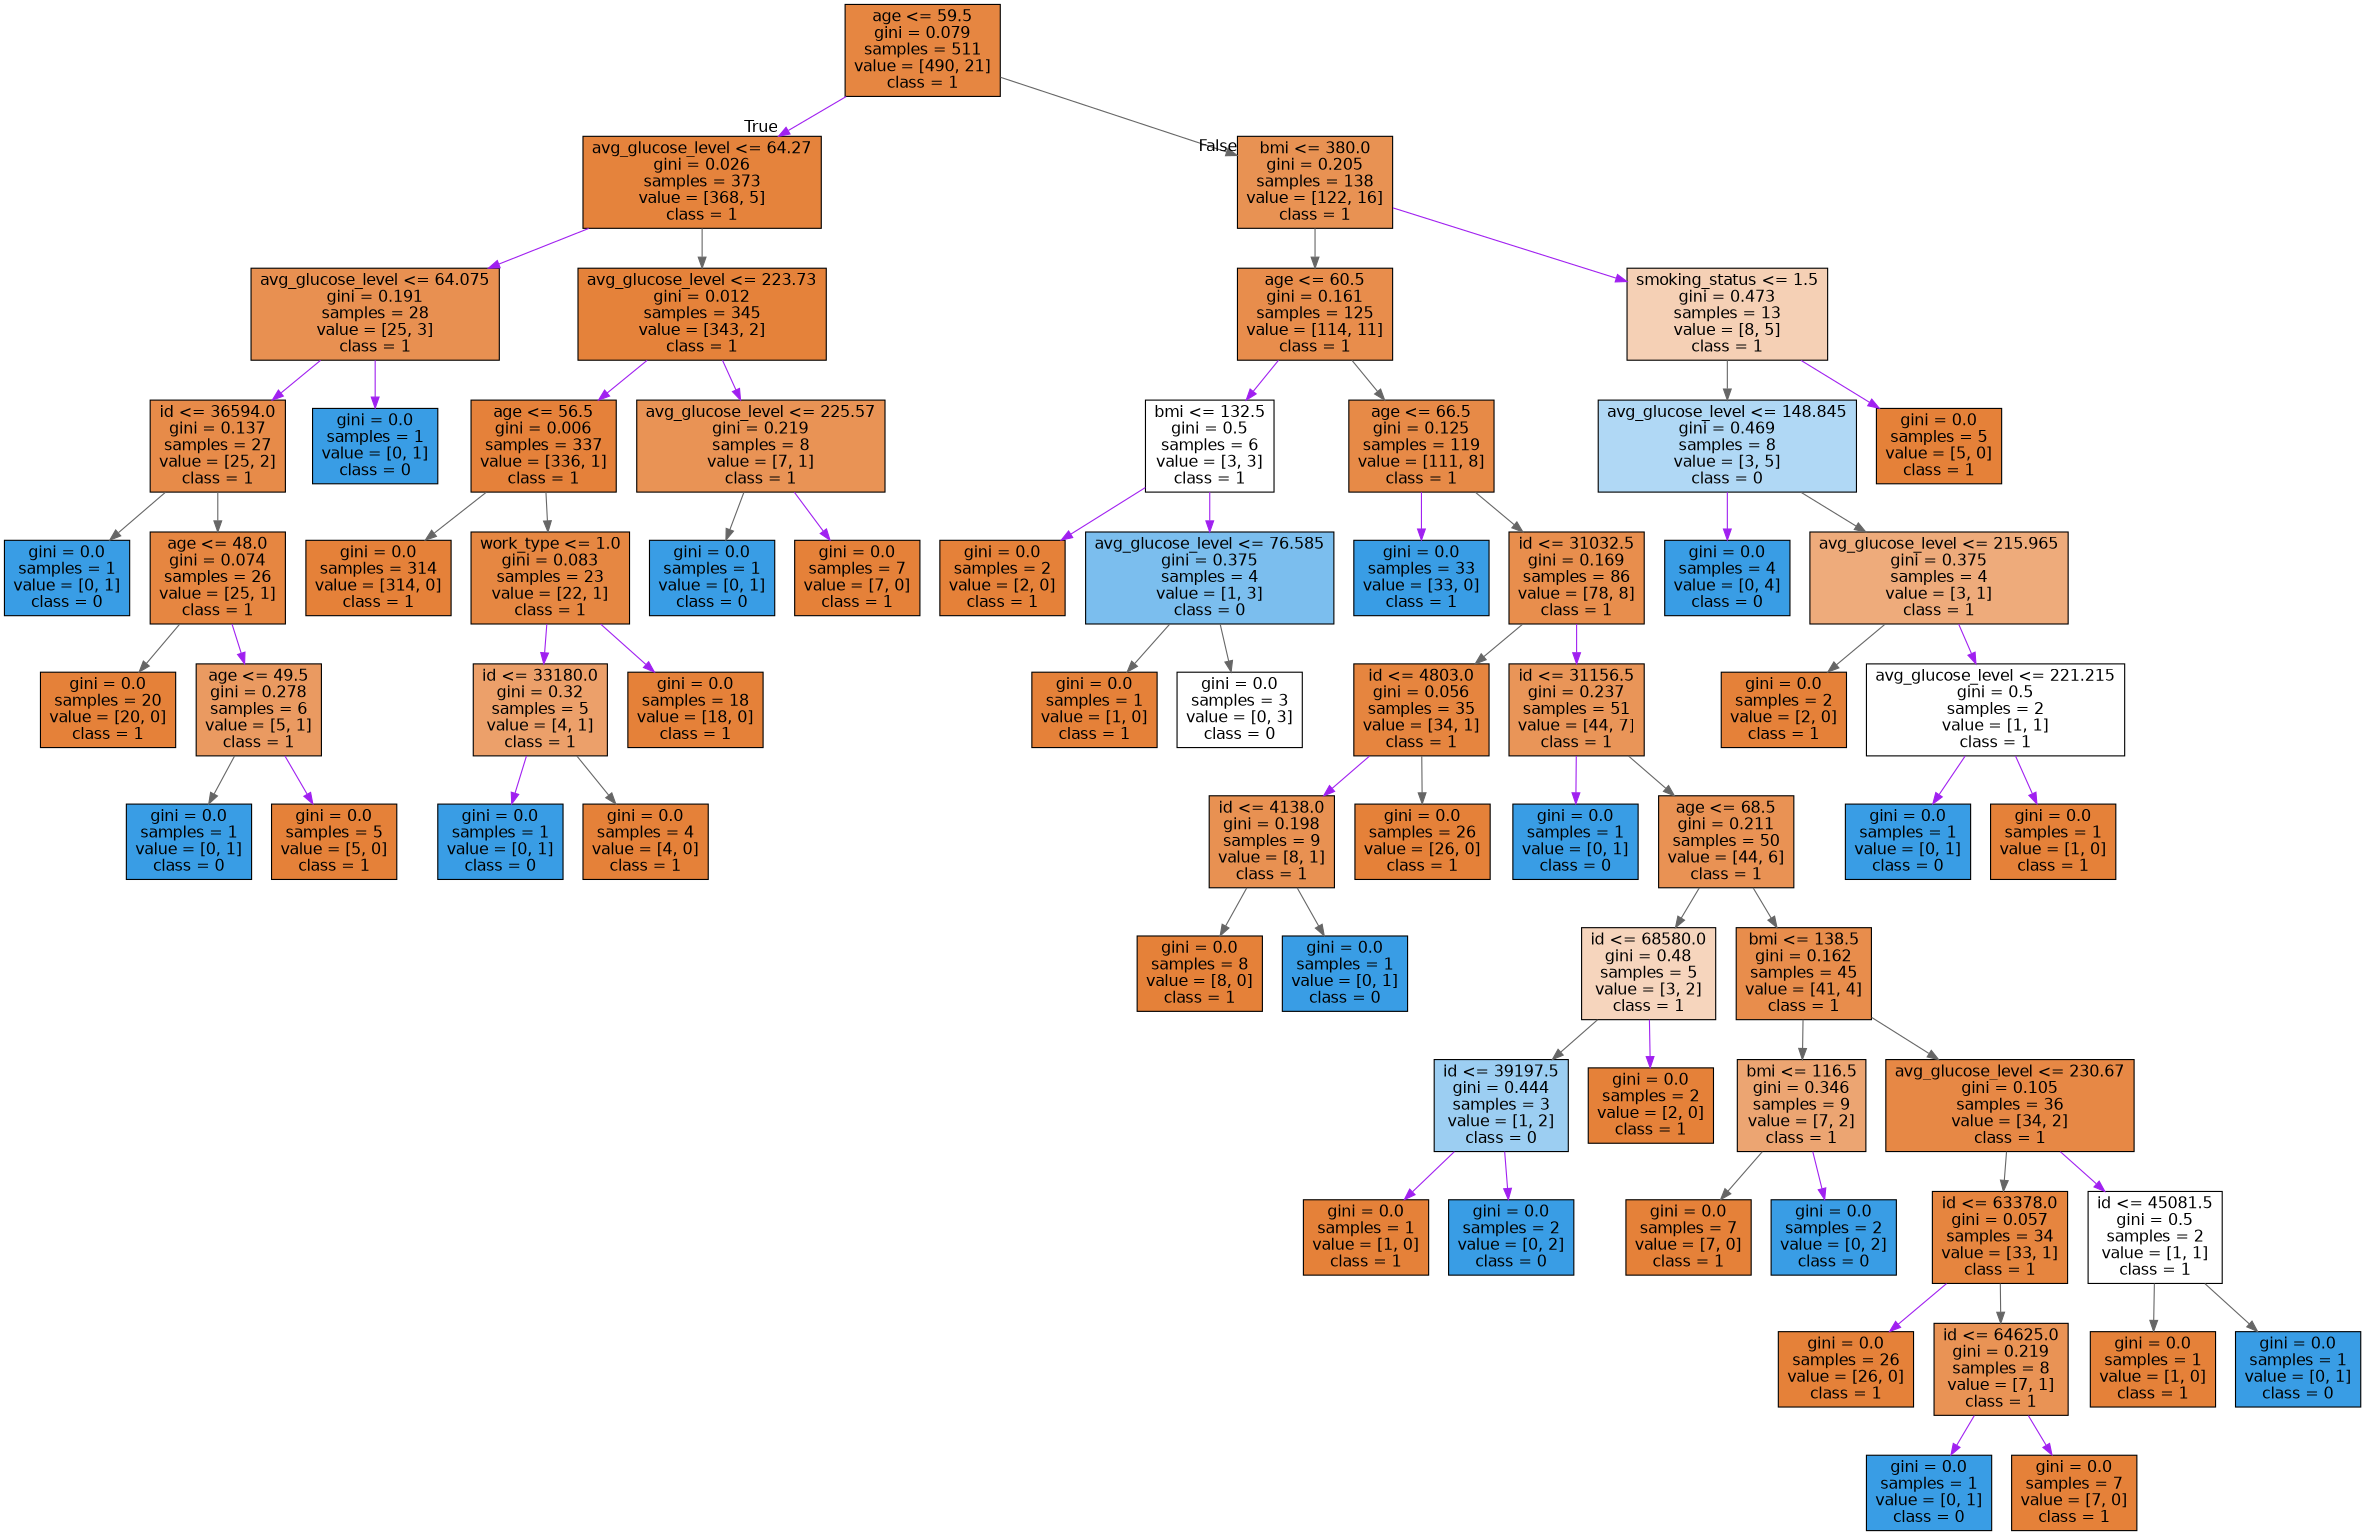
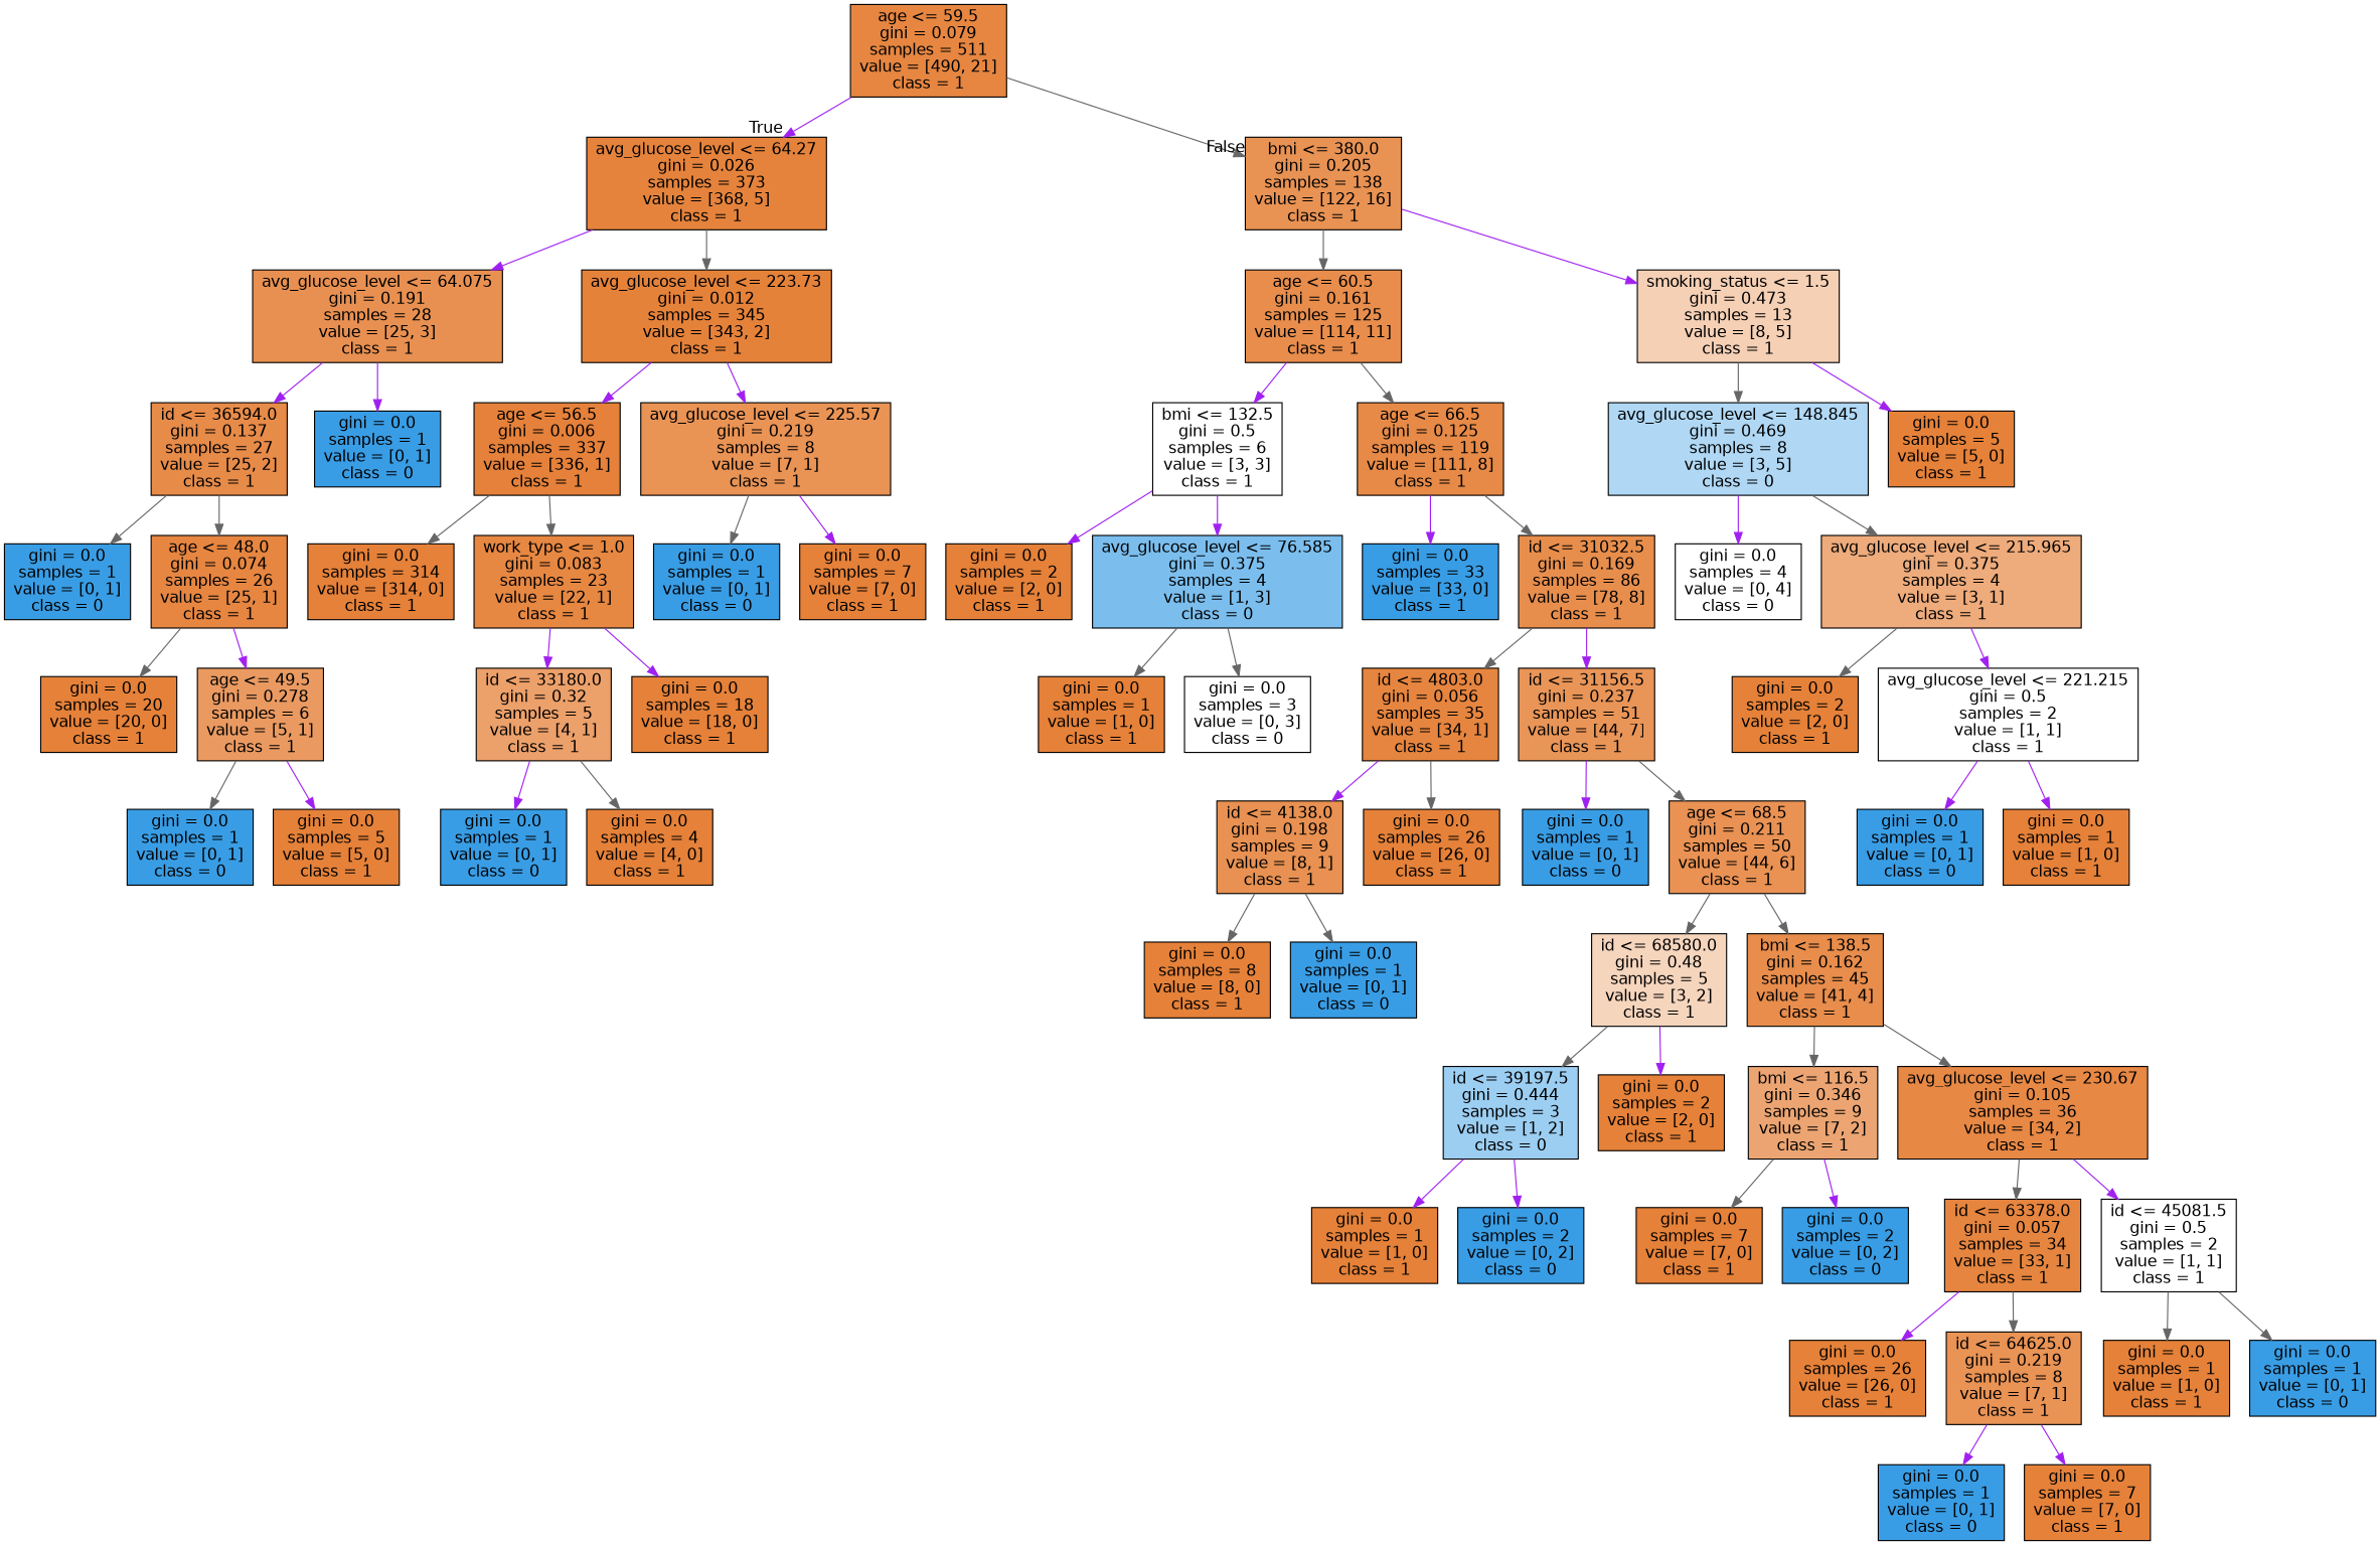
  digraph {
    node [color=black fillcolor="#e58139" fontname=helvetica shape=box style=filled]
    edge [color=purple fontname=helvetica]
    n1 [fillcolor="#e68641" label="age <= 59.5\ngini = 0.079\nsamples = 511\nvalue = [490, 21]\nclass = 1"]
    n2 [fillcolor="#e5833c" label="avg_glucose_level <= 64.27\ngini = 0.026\nsamples = 373\nvalue = [368, 5]\nclass = 1"]
    n3 [fillcolor="#e89253" label="bmi <= 380.0\ngini = 0.205\nsamples = 138\nvalue = [122, 16]\nclass = 1"]
    n4 [fillcolor="#e89051" label="avg_glucose_level <= 64.075\ngini = 0.191\nsamples = 28\nvalue = [25, 3]\nclass = 1"]
    n5 [fillcolor="#e5823a" label="avg_glucose_level <= 223.73\ngini = 0.012\nsamples = 345\nvalue = [343, 2]\nclass = 1"]
    n6 [fillcolor="#e88d4c" label="age <= 60.5\ngini = 0.161\nsamples = 125\nvalue = [114, 11]\nclass = 1"]
    n7 [fillcolor="#f5d0b5" label="smoking_status <= 1.5\ngini = 0.473\nsamples = 13\nvalue = [8, 5]\nclass = 1"]
    n8 [fillcolor="#e78b49" label="id <= 36594.0\ngini = 0.137\nsamples = 27\nvalue = [25, 2]\nclass = 1"]
    n9 [fillcolor="#399de5" label="gini = 0.0\nsamples = 1\nvalue = [0, 1]\nclass = 0"]
    n10 [fillcolor="#e5813a" label="age <= 56.5\ngini = 0.006\nsamples = 337\nvalue = [336, 1]\nclass = 1"]
    n11 [fillcolor="#e99355" label="avg_glucose_level <= 225.57\ngini = 0.219\nsamples = 8\nvalue = [7, 1]\nclass = 1"]
    n12 [fillcolor="#399de5" label="gini = 0.0\nsamples = 1\nvalue = [0, 1]\nclass = 0"]
    n13 [fillcolor="#e68641" label="age <= 48.0\ngini = 0.074\nsamples = 26\nvalue = [25, 1]\nclass = 1"]
    n14 [label="gini = 0.0\nsamples = 20\nvalue = [20, 0]\nclass = 1"]
    n15 [fillcolor="#ea9a61" label="age <= 49.5\ngini = 0.278\nsamples = 6\nvalue = [5, 1]\nclass = 1"]
    n16 [fillcolor="#399de5" label="gini = 0.0\nsamples = 1\nvalue = [0, 1]\nclass = 0"]
    n17 [label="gini = 0.0\nsamples = 5\nvalue = [5, 0]\nclass = 1"]
    n18 [label="gini = 0.0\nsamples = 314\nvalue = [314, 0]\nclass = 1"]
    n19 [fillcolor="#e68742" label="work_type <= 1.0\ngini = 0.083\nsamples = 23\nvalue = [22, 1]\nclass = 1"]
    n20 [fillcolor="#399de5" label="gini = 0.0\nsamples = 1\nvalue = [0, 1]\nclass = 0"]
    n21 [label="gini = 0.0\nsamples = 7\nvalue = [7, 0]\nclass = 1"]
    n22 [fillcolor="#eca06a" label="id <= 33180.0\ngini = 0.32\nsamples = 5\nvalue = [4, 1]\nclass = 1"]
    n23 [label="gini = 0.0\nsamples = 18\nvalue = [18, 0]\nclass = 1"]
    n24 [fillcolor="#399de5" label="gini = 0.0\nsamples = 1\nvalue = [0, 1]\nclass = 0"]
    n25 [label="gini = 0.0\nsamples = 4\nvalue = [4, 0]\nclass = 1"]
    n26 [fillcolor="#ffffff" label="bmi <= 132.5\ngini = 0.5\nsamples = 6\nvalue = [3, 3]\nclass = 1"]
    n27 [fillcolor="#e78a47" label="age <= 66.5\ngini = 0.125\nsamples = 119\nvalue = [111, 8]\nclass = 1"]
    n28 [fillcolor="#b0d8f5" label="avg_glucose_level <= 148.845\ngini = 0.469\nsamples = 8\nvalue = [3, 5]\nclass = 0"]
    n29 [label="gini = 0.0\nsamples = 5\nvalue = [5, 0]\nclass = 1"]
    n30 [label="gini = 0.0\nsamples = 2\nvalue = [2, 0]\nclass = 1"]
    n31 [fillcolor="#7bbeee" label="avg_glucose_level <= 76.585\ngini = 0.375\nsamples = 4\nvalue = [1, 3]\nclass = 0"]
    n32 [fillcolor="#399de5" label="gini = 0.0\nsamples = 33\nvalue = [33, 0]\nclass = 1"]
    n33 [fillcolor="#e88e4d" label="id <= 31032.5\ngini = 0.169\nsamples = 86\nvalue = [78, 8]\nclass = 1"]
    n34 [label="gini = 0.0\nsamples = 1\nvalue = [1, 0]\nclass = 1"]
    n35 [fillcolor="#ffffff" label="gini = 0.0\nsamples = 3\nvalue = [0, 3]\nclass = 0"]
    n36 [fillcolor="#e6853f" label="id <= 4803.0\ngini = 0.056\nsamples = 35\nvalue = [34, 1]\nclass = 1"]
    n37 [fillcolor="#e99558" label="id <= 31156.5\ngini = 0.237\nsamples = 51\nvalue = [44, 7]\nclass = 1"]
    n38 [fillcolor="#e89152" label="id <= 4138.0\ngini = 0.198\nsamples = 9\nvalue = [8, 1]\nclass = 1"]
    n39 [label="gini = 0.0\nsamples = 26\nvalue = [26, 0]\nclass = 1"]
    n40 [fillcolor="#399de5" label="gini = 0.0\nsamples = 1\nvalue = [0, 1]\nclass = 0"]
    n41 [fillcolor="#e99254" label="age <= 68.5\ngini = 0.211\nsamples = 50\nvalue = [44, 6]\nclass = 1"]
    n42 [label="gini = 0.0\nsamples = 8\nvalue = [8, 0]\nclass = 1"]
    n43 [fillcolor="#399de5" label="gini = 0.0\nsamples = 1\nvalue = [0, 1]\nclass = 0"]
    n44 [fillcolor="#f6d5bd" label="id <= 68580.0\ngini = 0.48\nsamples = 5\nvalue = [3, 2]\nclass = 1"]
    n45 [fillcolor="#e88d4c" label="bmi <= 138.5\ngini = 0.162\nsamples = 45\nvalue = [41, 4]\nclass = 1"]
    n46 [fillcolor="#9ccef2" label="id <= 39197.5\ngini = 0.444\nsamples = 3\nvalue = [1, 2]\nclass = 0"]
    n47 [label="gini = 0.0\nsamples = 2\nvalue = [2, 0]\nclass = 1"]
    n48 [fillcolor="#eca572" label="bmi <= 116.5\ngini = 0.346\nsamples = 9\nvalue = [7, 2]\nclass = 1"]
    n49 [fillcolor="#e78845" label="avg_glucose_level <= 230.67\ngini = 0.105\nsamples = 36\nvalue = [34, 2]\nclass = 1"]
    n50 [label="gini = 0.0\nsamples = 1\nvalue = [1, 0]\nclass = 1"]
    n51 [fillcolor="#399de5" label="gini = 0.0\nsamples = 2\nvalue = [0, 2]\nclass = 0"]
    n52 [label="gini = 0.0\nsamples = 7\nvalue = [7, 0]\nclass = 1"]
    n53 [fillcolor="#399de5" label="gini = 0.0\nsamples = 2\nvalue = [0, 2]\nclass = 0"]
    n54 [fillcolor="#e6853f" label="id <= 63378.0\ngini = 0.057\nsamples = 34\nvalue = [33, 1]\nclass = 1"]
    n55 [fillcolor="#ffffff" label="id <= 45081.5\ngini = 0.5\nsamples = 2\nvalue = [1, 1]\nclass = 1"]
    n56 [label="gini = 0.0\nsamples = 26\nvalue = [26, 0]\nclass = 1"]
    n57 [fillcolor="#e99355" label="id <= 64625.0\ngini = 0.219\nsamples = 8\nvalue = [7, 1]\nclass = 1"]
    n58 [label="gini = 0.0\nsamples = 1\nvalue = [1, 0]\nclass = 1"]
    n59 [fillcolor="#399de5" label="gini = 0.0\nsamples = 1\nvalue = [0, 1]\nclass = 0"]
    n60 [fillcolor="#399de5" label="gini = 0.0\nsamples = 1\nvalue = [0, 1]\nclass = 0"]
    n61 [label="gini = 0.0\nsamples = 7\nvalue = [7, 0]\nclass = 1"]
-   n62 [fillcolor="#399de5" label="gini = 0.0\nsamples = 4\nvalue = [0, 4]\nclass = 0"]
+   n62 [fillcolor="#ffffff" label="gini = 0.0\nsamples = 4\nvalue = [0, 4]\nclass = 0"]
    n63 [fillcolor="#eeab7b" label="avg_glucose_level <= 215.965\ngini = 0.375\nsamples = 4\nvalue = [3, 1]\nclass = 1"]
    n64 [label="gini = 0.0\nsamples = 2\nvalue = [2, 0]\nclass = 1"]
    n65 [fillcolor="#ffffff" label="avg_glucose_level <= 221.215\ngini = 0.5\nsamples = 2\nvalue = [1, 1]\nclass = 1"]
    n66 [fillcolor="#399de5" label="gini = 0.0\nsamples = 1\nvalue = [0, 1]\nclass = 0"]
    n67 [label="gini = 0.0\nsamples = 1\nvalue = [1, 0]\nclass = 1"]
    n1 -> n2 [headlabel=True labelangle=45 labeldistance=2.5]
    n1 -> n3 [color=gray40 headlabel=False labelangle=-45 labeldistance=2.5]
    n2 -> n4
    n2 -> n5 [color=gray40]
    n3 -> n6 [color=gray40]
    n3 -> n7
    n4 -> n8
    n4 -> n9
    n5 -> n10
    n5 -> n11
    n6 -> n26
    n6 -> n27 [color=gray40]
    n7 -> n28 [color=gray40]
    n7 -> n29
    n8 -> n12 [color=gray40]
    n8 -> n13 [color=gray40]
    n10 -> n18 [color=gray40]
    n10 -> n19 [color=gray40]
    n11 -> n20 [color=gray40]
    n11 -> n21
    n13 -> n14 [color=gray40]
    n13 -> n15
    n15 -> n16 [color=gray40]
    n15 -> n17
    n19 -> n22
    n19 -> n23
    n22 -> n24
    n22 -> n25 [color=gray40]
    n26 -> n30
    n26 -> n31
    n27 -> n32
    n27 -> n33 [color=gray40]
    n28 -> n62
    n28 -> n63 [color=gray40]
    n31 -> n34 [color=gray40]
    n31 -> n35 [color=gray40]
    n33 -> n36 [color=gray40]
    n33 -> n37
    n36 -> n38
    n36 -> n39 [color=gray40]
    n37 -> n40
    n37 -> n41 [color=gray40]
    n38 -> n42 [color=gray40]
    n38 -> n43 [color=gray40]
    n41 -> n44 [color=gray40]
    n41 -> n45 [color=gray40]
    n44 -> n46 [color=gray40]
    n44 -> n47
    n45 -> n48 [color=gray40]
    n45 -> n49 [color=gray40]
    n46 -> n50
    n46 -> n51
    n48 -> n52 [color=gray40]
    n48 -> n53
    n49 -> n54 [color=gray40]
    n49 -> n55
    n54 -> n56
    n54 -> n57 [color=gray40]
    n55 -> n58 [color=gray40]
    n55 -> n59 [color=gray40]
    n57 -> n60
    n57 -> n61
    n63 -> n64 [color=gray40]
    n63 -> n65
    n65 -> n66
    n65 -> n67
  }
